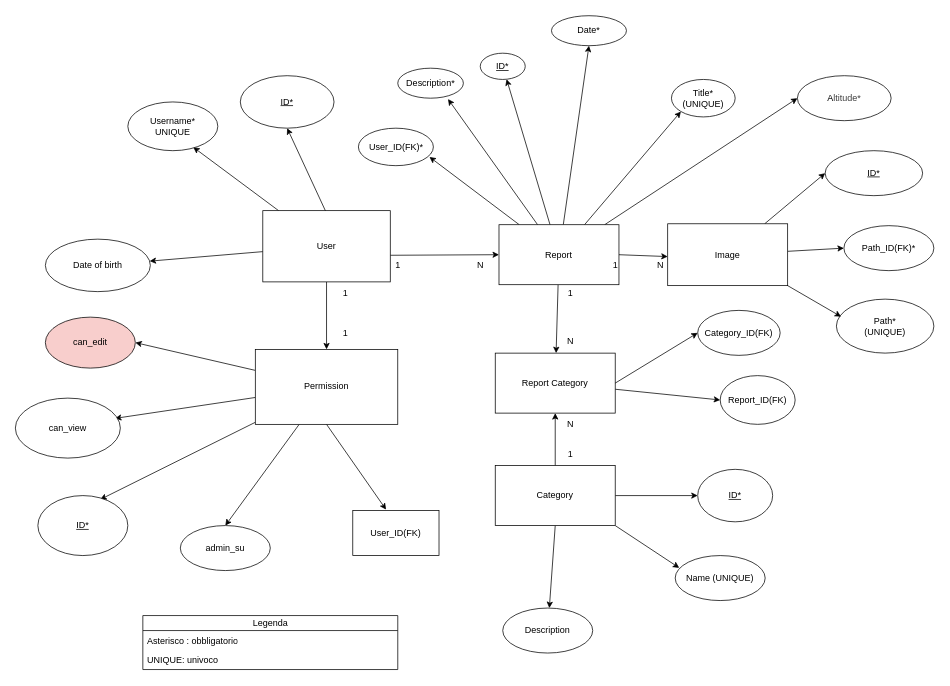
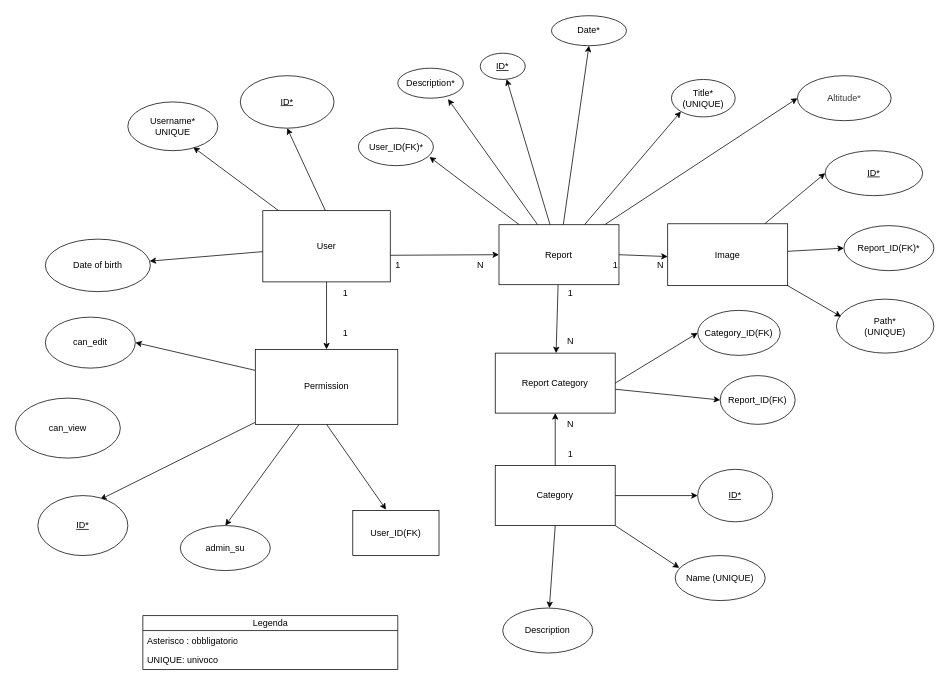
  <mxCell id="0" />
  <mxCell id="1" parent="0" />
  <mxCell id="2" style="edgeStyle=none;html=1;entryX=0;entryY=0.5;entryDx=0;entryDy=0;" parent="1" edge="1" target="11"><mxGeometry relative="1" as="geometry"><mxPoint x="650" y="339.5" as="targetPoint" /><mxPoint x="520" y="339.5" as="sourcePoint" /></mxGeometry></mxCell>
  <mxCell id="3" style="edgeStyle=none;html=1;exitX=1;exitY=0.5;exitDx=0;exitDy=0;entryX=0;entryY=0.5;entryDx=0;entryDy=0;" parent="1" source="11" edge="1"><mxGeometry relative="1" as="geometry"><mxPoint x="890" y="341.25" as="targetPoint" /></mxGeometry></mxCell>
  <mxCell id="4" value="" style="edgeStyle=none;html=1;" parent="1" source="11" target="21" edge="1"><mxGeometry relative="1" as="geometry" /></mxCell>
  <mxCell id="5" style="edgeStyle=none;html=1;entryX=0.948;entryY=0.767;entryDx=0;entryDy=0;entryPerimeter=0;" parent="1" source="11" target="44" edge="1"><mxGeometry relative="1" as="geometry"><mxPoint x="640" y="270" as="targetPoint" /></mxGeometry></mxCell>
  <mxCell id="6" value="" style="edgeStyle=none;html=1;" parent="1" source="11" target="43" edge="1"><mxGeometry relative="1" as="geometry" /></mxCell>
  <mxCell id="7" style="edgeStyle=none;html=1;entryX=0.766;entryY=1.029;entryDx=0;entryDy=0;entryPerimeter=0;" parent="1" source="11" edge="1" target="45"><mxGeometry relative="1" as="geometry"><mxPoint x="630" y="210" as="targetPoint" /></mxGeometry></mxCell>
  <mxCell id="8" style="edgeStyle=none;html=1;entryX=0.5;entryY=1;entryDx=0;entryDy=0;" parent="1" source="11" target="46" edge="1"><mxGeometry relative="1" as="geometry"><mxPoint x="790" y="220" as="targetPoint" /><Array as="points" /></mxGeometry></mxCell>
  <mxCell id="9" style="edgeStyle=none;html=1;entryX=0;entryY=1;entryDx=0;entryDy=0;" parent="1" source="11" target="47" edge="1"><mxGeometry relative="1" as="geometry"><mxPoint x="810" y="260" as="targetPoint" /></mxGeometry></mxCell>
  <mxCell id="10" style="edgeStyle=none;html=1;entryX=0;entryY=0.5;entryDx=0;entryDy=0;" parent="1" source="11" target="48" edge="1"><mxGeometry relative="1" as="geometry"><mxPoint x="930" y="240" as="targetPoint" /></mxGeometry></mxCell>
  <mxCell id="11" value="Report" style="whiteSpace=wrap;html=1;align=center;" parent="1" vertex="1"><mxGeometry x="665" y="298.75" width="160" height="80" as="geometry" /></mxCell>
  <mxCell id="12" value="" style="edgeStyle=none;html=1;entryX=0.5;entryY=1;entryDx=0;entryDy=0;" parent="1" edge="1" target="41"><mxGeometry relative="1" as="geometry"><mxPoint x="445" y="305" as="sourcePoint" /><mxPoint x="445" y="235" as="targetPoint" /></mxGeometry></mxCell>
  <mxCell id="13" style="edgeStyle=none;html=1;entryX=0.727;entryY=0.929;entryDx=0;entryDy=0;entryPerimeter=0;" parent="1" source="16" edge="1" target="40"><mxGeometry relative="1" as="geometry"><mxPoint x="310" y="240" as="targetPoint" /></mxGeometry></mxCell>
  <mxCell id="14" style="edgeStyle=none;html=1;" parent="1" source="16" edge="1" target="42"><mxGeometry relative="1" as="geometry"><mxPoint x="278.699" y="355.467" as="targetPoint" /></mxGeometry></mxCell>
  <mxCell id="15" style="edgeStyle=none;html=1;entryX=0.5;entryY=0;entryDx=0;entryDy=0;" parent="1" source="16" edge="1" target="65"><mxGeometry relative="1" as="geometry"><mxPoint x="445" y="460" as="targetPoint" /></mxGeometry></mxCell>
  <mxCell id="16" value="User" style="whiteSpace=wrap;html=1;align=center;" parent="1" vertex="1"><mxGeometry x="350" y="280" width="170" height="95" as="geometry" /></mxCell>
  <mxCell id="17" style="edgeStyle=none;html=1;entryX=0;entryY=0.5;entryDx=0;entryDy=0;" parent="1" source="19" edge="1" target="49"><mxGeometry relative="1" as="geometry"><mxPoint x="1050" y="260" as="targetPoint" /></mxGeometry></mxCell>
  <mxCell id="18" style="edgeStyle=none;html=1;entryX=0;entryY=0.5;entryDx=0;entryDy=0;" parent="1" source="19" edge="1" target="50"><mxGeometry relative="1" as="geometry"><mxPoint x="1080" y="338.75" as="targetPoint" /></mxGeometry></mxCell>
  <mxCell id="19" value="Image" style="whiteSpace=wrap;html=1;align=center;" parent="1" vertex="1"><mxGeometry x="890" y="297.5" width="160" height="82.5" as="geometry" /></mxCell>
  <mxCell id="20" style="edgeStyle=none;html=1;entryX=0;entryY=0.5;entryDx=0;entryDy=0;" parent="1" source="21" target="53" edge="1"><mxGeometry relative="1" as="geometry"><mxPoint x="900" y="520" as="targetPoint" /></mxGeometry></mxCell>
  <mxCell id="21" value="Report Category" style="whiteSpace=wrap;html=1;align=center;" parent="1" vertex="1"><mxGeometry x="660" y="470" width="160" height="80" as="geometry" /></mxCell>
  <mxCell id="22" style="edgeStyle=none;html=1;exitX=0.5;exitY=0;exitDx=0;exitDy=0;entryX=0.5;entryY=1;entryDx=0;entryDy=0;" parent="1" source="26" target="21" edge="1"><mxGeometry relative="1" as="geometry" /></mxCell>
  <mxCell id="23" style="edgeStyle=none;html=1;entryX=0;entryY=0.5;entryDx=0;entryDy=0;" parent="1" source="26" edge="1" target="55"><mxGeometry relative="1" as="geometry"><mxPoint x="870" y="660" as="targetPoint" /></mxGeometry></mxCell>
  <mxCell id="24" style="edgeStyle=none;html=1;exitX=1;exitY=1;exitDx=0;exitDy=0;entryX=0.045;entryY=0.273;entryDx=0;entryDy=0;entryPerimeter=0;" parent="1" source="26" edge="1" target="56"><mxGeometry relative="1" as="geometry"><mxPoint x="870" y="730" as="targetPoint" /></mxGeometry></mxCell>
  <mxCell id="25" style="edgeStyle=none;html=1;exitX=0.5;exitY=1;exitDx=0;exitDy=0;" parent="1" source="26" edge="1" target="57"><mxGeometry relative="1" as="geometry"><mxPoint x="730.333" y="750" as="targetPoint" /></mxGeometry></mxCell>
  <mxCell id="26" value="Category" style="whiteSpace=wrap;html=1;align=center;" parent="1" vertex="1"><mxGeometry x="660" y="620" width="160" height="80" as="geometry" /></mxCell>
  <mxCell id="27" value="N" style="text;html=1;align=center;verticalAlign=middle;resizable=0;points=[];autosize=1;strokeColor=none;fillColor=none;" parent="1" vertex="1"><mxGeometry x="745" y="550" width="30" height="30" as="geometry" /></mxCell>
  <mxCell id="28" style="edgeStyle=none;html=1;" edge="1" parent="1" source="29" target="26"><mxGeometry relative="1" as="geometry" /></mxCell>
  <mxCell id="29" value="1" style="text;html=1;align=center;verticalAlign=middle;resizable=0;points=[];autosize=1;strokeColor=none;fillColor=none;" parent="1" vertex="1"><mxGeometry x="745" y="590" width="30" height="30" as="geometry" /></mxCell>
  <mxCell id="30" value="1" style="text;html=1;align=center;verticalAlign=middle;resizable=0;points=[];autosize=1;strokeColor=none;fillColor=none;" parent="1" vertex="1"><mxGeometry x="805" y="338" width="30" height="30" as="geometry" /></mxCell>
  <mxCell id="31" value="N" style="text;html=1;align=center;verticalAlign=middle;resizable=0;points=[];autosize=1;strokeColor=none;fillColor=none;" parent="1" vertex="1"><mxGeometry x="865" y="338" width="30" height="30" as="geometry" /></mxCell>
  <mxCell id="32" value="1" style="text;html=1;align=center;verticalAlign=middle;resizable=0;points=[];autosize=1;strokeColor=none;fillColor=none;" parent="1" vertex="1"><mxGeometry x="515" y="338" width="30" height="30" as="geometry" /></mxCell>
  <mxCell id="33" value="N" style="text;html=1;align=center;verticalAlign=middle;resizable=0;points=[];autosize=1;strokeColor=none;fillColor=none;" parent="1" vertex="1"><mxGeometry x="625" y="338" width="30" height="30" as="geometry" /></mxCell>
  <mxCell id="34" value="1" style="text;html=1;align=center;verticalAlign=middle;resizable=0;points=[];autosize=1;strokeColor=none;fillColor=none;" parent="1" vertex="1"><mxGeometry x="745" y="375" width="30" height="30" as="geometry" /></mxCell>
  <mxCell id="35" value="N" style="text;html=1;align=center;verticalAlign=middle;resizable=0;points=[];autosize=1;strokeColor=none;fillColor=none;" parent="1" vertex="1"><mxGeometry x="745" y="440" width="30" height="30" as="geometry" /></mxCell>
  <mxCell id="36" style="edgeStyle=none;html=1;exitX=1;exitY=0.5;exitDx=0;exitDy=0;entryX=0;entryY=0.5;entryDx=0;entryDy=0;" parent="1" source="21" target="54" edge="1"><mxGeometry relative="1" as="geometry"><mxPoint x="900" y="480" as="targetPoint" /></mxGeometry></mxCell>
  <mxCell id="37" value="Legenda" style="swimlane;fontStyle=0;childLayout=stackLayout;horizontal=1;startSize=20;fillColor=none;horizontalStack=0;resizeParent=1;resizeParentMax=0;resizeLast=0;collapsible=1;marginBottom=0;html=1;rotation=0;" parent="1" vertex="1"><mxGeometry x="190" y="820" width="340" height="72" as="geometry"><mxRectangle x="80" y="640" width="90" height="30" as="alternateBounds" /></mxGeometry></mxCell>
  <mxCell id="38" value="Asterisco : obbligatorio" style="text;strokeColor=none;fillColor=none;align=left;verticalAlign=top;spacingLeft=4;spacingRight=4;overflow=hidden;rotatable=0;points=[[0,0.5],[1,0.5]];portConstraint=eastwest;whiteSpace=wrap;html=1;rotation=0;" parent="37" vertex="1"><mxGeometry y="20" width="340" height="26" as="geometry" /></mxCell>
  <mxCell id="39" value="UNIQUE: univoco&lt;div&gt;&lt;br&gt;&lt;/div&gt;" style="text;strokeColor=none;fillColor=none;align=left;verticalAlign=top;spacingLeft=4;spacingRight=4;overflow=hidden;rotatable=0;points=[[0,0.5],[1,0.5]];portConstraint=eastwest;whiteSpace=wrap;html=1;rotation=0;" parent="37" vertex="1"><mxGeometry y="46" width="340" height="26" as="geometry" /></mxCell>
  <mxCell id="40" value="Username*&lt;div&gt;UNIQUE&lt;/div&gt;" style="ellipse;whiteSpace=wrap;html=1;" parent="1" vertex="1"><mxGeometry x="170" y="135" width="120" height="65" as="geometry" /></mxCell>
  <mxCell id="41" value="ID*" style="ellipse;whiteSpace=wrap;html=1;align=center;fontStyle=4;" parent="1" vertex="1"><mxGeometry x="320" y="100" width="125" height="70" as="geometry" /></mxCell>
  <mxCell id="42" value="Date of birth" style="ellipse;whiteSpace=wrap;html=1;align=center;" parent="1" vertex="1"><mxGeometry x="60" y="318" width="140" height="70" as="geometry" /></mxCell>
  <mxCell id="43" value="ID*" style="ellipse;whiteSpace=wrap;html=1;align=center;fontStyle=4;" parent="1" vertex="1"><mxGeometry x="640" y="70" width="60" height="35" as="geometry" /></mxCell>
  <mxCell id="44" value="User_ID(FK)*" style="ellipse;whiteSpace=wrap;html=1;align=center;" parent="1" vertex="1"><mxGeometry x="477.5" y="170" width="100" height="50" as="geometry" /></mxCell>
  <mxCell id="45" value="Description*" style="ellipse;whiteSpace=wrap;html=1;align=center;" parent="1" vertex="1"><mxGeometry x="530" y="90" width="87.5" height="40" as="geometry" /></mxCell>
  <mxCell id="46" value="Date*" style="ellipse;whiteSpace=wrap;html=1;align=center;" parent="1" vertex="1"><mxGeometry x="735" y="20" width="100" height="40" as="geometry" /></mxCell>
  <mxCell id="47" value="Title* (UNIQUE)" style="ellipse;whiteSpace=wrap;html=1;align=center;" parent="1" vertex="1"><mxGeometry x="895" y="105" width="85" height="50" as="geometry" /></mxCell>
  <mxCell id="48" value="A&lt;span style=&quot;color: rgb(63, 63, 63); background-color: transparent;&quot;&gt;ltitude*&lt;/span&gt;" style="ellipse;whiteSpace=wrap;html=1;align=center;" parent="1" vertex="1"><mxGeometry x="1063" y="100" width="125" height="60" as="geometry" /></mxCell>
  <mxCell id="49" value="ID*" style="ellipse;whiteSpace=wrap;html=1;align=center;fontStyle=4;" parent="1" vertex="1"><mxGeometry x="1100" y="200" width="130" height="60" as="geometry" /></mxCell>
- <mxCell id="50" value="Path_ID(FK)*" style="ellipse;whiteSpace=wrap;html=1;align=center;" parent="1" vertex="1"><mxGeometry x="1125" y="300" width="120" height="60" as="geometry" /></mxCell>
+ <mxCell id="50" value="Report_ID(FK)*" style="ellipse;whiteSpace=wrap;html=1;align=center;" parent="1" vertex="1"><mxGeometry x="1125" y="300" width="120" height="60" as="geometry" /></mxCell>
  <mxCell id="51" value="Path*&lt;div&gt;(UNIQUE)&lt;/div&gt;" style="ellipse;whiteSpace=wrap;html=1;align=center;" parent="1" vertex="1"><mxGeometry x="1115" y="398" width="130" height="72" as="geometry" /></mxCell>
  <mxCell id="52" style="edgeStyle=none;html=1;exitX=1;exitY=1;exitDx=0;exitDy=0;entryX=0.048;entryY=0.324;entryDx=0;entryDy=0;entryPerimeter=0;" parent="1" source="19" target="51" edge="1"><mxGeometry relative="1" as="geometry" /></mxCell>
  <mxCell id="53" value="Report_ID(FK)" style="ellipse;whiteSpace=wrap;html=1;align=center;" parent="1" vertex="1"><mxGeometry x="960" y="500" width="100" height="65" as="geometry" /></mxCell>
  <mxCell id="54" value="Category_ID(FK)" style="ellipse;whiteSpace=wrap;html=1;align=center;" parent="1" vertex="1"><mxGeometry x="930" y="413" width="110" height="60" as="geometry" /></mxCell>
  <mxCell id="55" value="ID*" style="ellipse;whiteSpace=wrap;html=1;align=center;fontStyle=4;" parent="1" vertex="1"><mxGeometry x="930" y="625" width="100" height="70" as="geometry" /></mxCell>
  <mxCell id="56" value="Name (UNIQUE)" style="ellipse;whiteSpace=wrap;html=1;align=center;" parent="1" vertex="1"><mxGeometry x="900" y="740" width="120" height="60" as="geometry" /></mxCell>
  <mxCell id="57" value="Description" style="ellipse;whiteSpace=wrap;html=1;align=center;" parent="1" vertex="1"><mxGeometry x="670" y="810" width="120" height="60" as="geometry" /></mxCell>
  <mxCell id="58" value="1" style="text;html=1;align=center;verticalAlign=middle;resizable=0;points=[];autosize=1;strokeColor=none;fillColor=none;" parent="1" vertex="1"><mxGeometry x="445" y="375" width="30" height="30" as="geometry" /></mxCell>
  <mxCell id="59" value="1" style="text;html=1;align=center;verticalAlign=middle;resizable=0;points=[];autosize=1;strokeColor=none;fillColor=none;" parent="1" vertex="1"><mxGeometry x="445" y="428" width="30" height="30" as="geometry" /></mxCell>
  <mxCell id="60" style="edgeStyle=none;html=1;exitX=0.5;exitY=1;exitDx=0;exitDy=0;entryX=0.386;entryY=-0.022;entryDx=0;entryDy=0;entryPerimeter=0;" parent="1" source="65" edge="1" target="67"><mxGeometry relative="1" as="geometry"><mxPoint x="480" y="560" as="targetPoint" /></mxGeometry></mxCell>
- <mxCell id="61" style="edgeStyle=none;html=1;entryX=0.949;entryY=0.338;entryDx=0;entryDy=0;entryPerimeter=0;" parent="1" source="65" edge="1" target="69"><mxGeometry relative="1" as="geometry"><mxPoint x="250" y="530" as="targetPoint" /></mxGeometry></mxCell>
  <mxCell id="62" style="edgeStyle=none;html=1;entryX=1;entryY=0.5;entryDx=0;entryDy=0;" parent="1" source="65" edge="1" target="70"><mxGeometry relative="1" as="geometry"><mxPoint x="290" y="480" as="targetPoint" /></mxGeometry></mxCell>
  <mxCell id="63" style="edgeStyle=none;html=1;entryX=0.5;entryY=0;entryDx=0;entryDy=0;" parent="1" source="65" edge="1" target="66"><mxGeometry relative="1" as="geometry"><mxPoint x="380" y="610" as="targetPoint" /></mxGeometry></mxCell>
  <mxCell id="64" style="edgeStyle=none;html=1;entryX=0.693;entryY=0.065;entryDx=0;entryDy=0;entryPerimeter=0;" parent="1" source="65" edge="1" target="68"><mxGeometry relative="1" as="geometry"><mxPoint x="250" y="610" as="targetPoint" /></mxGeometry></mxCell>
  <mxCell id="65" value="Permission" style="whiteSpace=wrap;html=1;align=center;" parent="1" vertex="1"><mxGeometry x="340" y="465" width="190" height="100" as="geometry" /></mxCell>
  <mxCell id="66" value="admin_su" style="ellipse;whiteSpace=wrap;html=1;align=center;" parent="1" vertex="1"><mxGeometry x="240" y="700" width="120" height="60" as="geometry" /></mxCell>
  <mxCell id="67" value="User_ID(FK)" style="whiteSpace=wrap;html=1;align=center;rounded=0;" parent="1" vertex="1"><mxGeometry x="470" y="680" width="115" height="60" as="geometry" /></mxCell>
  <mxCell id="68" value="ID*" style="ellipse;whiteSpace=wrap;html=1;align=center;fontStyle=4;" parent="1" vertex="1"><mxGeometry x="50" y="660" width="120" height="80" as="geometry" /></mxCell>
  <mxCell id="69" value="can_view" style="ellipse;whiteSpace=wrap;html=1;align=center;" parent="1" vertex="1"><mxGeometry x="20" y="530" width="140" height="80" as="geometry" /></mxCell>
- <mxCell id="70" value="can_edit" style="ellipse;whiteSpace=wrap;html=1;align=center;fillColor=#f8cecc;" parent="1" vertex="1"><mxGeometry x="60" y="422" width="120" height="68" as="geometry" /></mxCell>
+ <mxCell id="70" value="can_edit" style="ellipse;whiteSpace=wrap;html=1;align=center;" parent="1" vertex="1"><mxGeometry x="60" y="422" width="120" height="68" as="geometry" /></mxCell>
